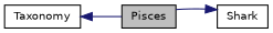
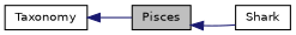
  digraph {
    rankdir=LR
    node [color=black fillcolor=white fontname=Helvetica fontsize=10 shape=record style=filled]
    edge [color=midnightblue dir=back fontname=Helvetica fontsize=10 labelfontname=Helvetica labelfontsize=10 style=solid]
    n1 [fillcolor=grey75 fontcolor=black height=0.2 label=Pisces width=0.4]
    n2 [height=0.2 label=Shark width=0.4]
    n3 [height=0.2 label=Taxonomy width=0.4]
-   n2 -> n1
+   n1 -> n2
    n3 -> n1
  }
